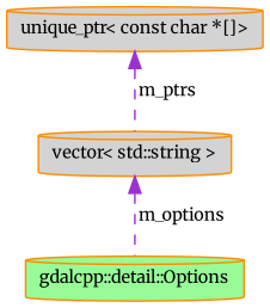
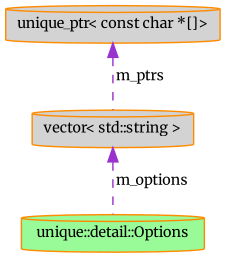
  digraph {
    fontname=Merriweather
    node [color=darkorange fillcolor=lightgrey fontname=Merriweather fontsize=10 shape=cylinder style=filled]
    edge [color=darkorchid3 dir=back fontname=Merriweather fontsize=10 labelfontname=Helvetica labelfontsize=10 style=dashed]
-   n1 [fillcolor=palegreen fontcolor=black height=0.2 label="gdalcpp::detail::Options" width=0.4]
+   n1 [fillcolor=palegreen fontcolor=black height=0.2 label="unique::detail::Options" width=0.4]
    n2 [height=0.2 label="vector\< std::string \>" width=0.4]
    n3 [height=0.2 label="unique_ptr\< const char *[]\>" width=0.4]
    n2 -> n1 [label=" m_options"]
    n3 -> n2 [label=" m_ptrs"]
  }
